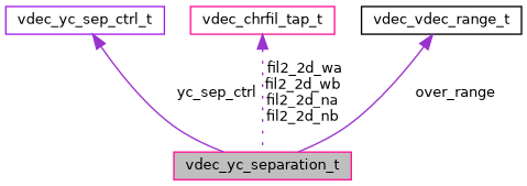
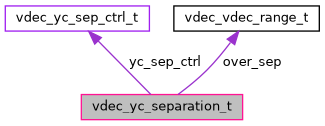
  digraph {
    node [color=deeppink fillcolor=white fontname=Helvetica fontsize=10 shape=record style=filled]
    edge [color=darkorchid3 dir=back fontname=Helvetica fontsize=10 labelfontname=Helvetica labelfontsize=10 style=solid]
    n1 [fillcolor=grey75 fontcolor=black height=0.2 label=vdec_yc_separation_t width=0.4]
    n2 [color=purple height=0.2 label=vdec_yc_sep_ctrl_t width=0.4]
-   n3 [height=0.2 label=vdec_chrfil_tap_t width=0.4]
    n4 [color=black height=0.2 label=vdec_vdec_range_t width=0.4]
    n2 -> n1 [label=" yc_sep_ctrl"]
-   n3 -> n1 [label=" fil2_2d_wa\nfil2_2d_wb\nfil2_2d_na\nfil2_2d_nb" style=dotted]
-   n4 -> n1 [label=" over_range"]
+   n4 -> n1 [label=" over_sep"]
  }
